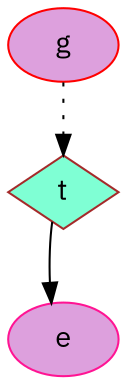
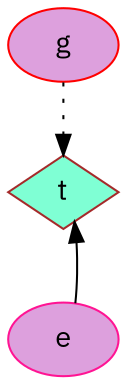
  digraph {
    fontname="IBM Plex Sans"
    node [fillcolor=plum fontname="IBM Plex Sans" shape=ellipse style=filled]
    edge [fontname="IBM Plex Sans"]
    t [color=brown fillcolor=aquamarine shape=diamond]
    g [color=red]
    e [color=deeppink]
    g -> t [style=dotted]
-   t -> e [style=solid]
+   e -> t [style=solid]
  }
